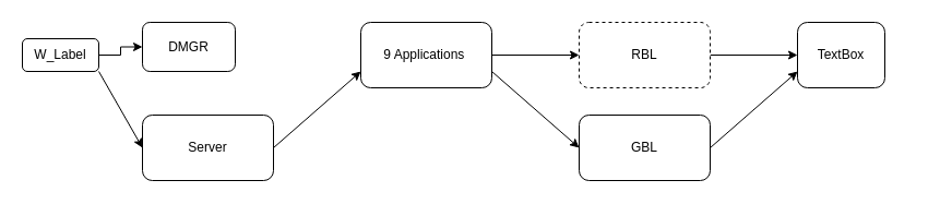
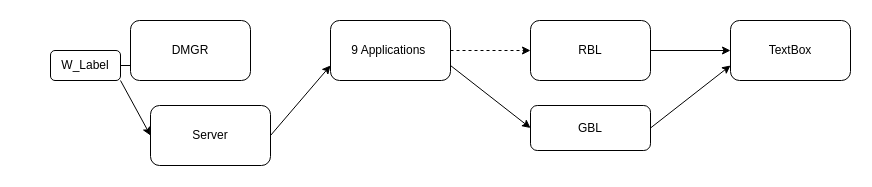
  <mxCell id="0" />
  <mxCell id="1" parent="0" />
  <mxCell id="2" value="" style="edgeStyle=orthogonalEdgeStyle;rounded=0;orthogonalLoop=1;jettySize=auto;html=1;" edge="1" parent="1" source="3" target="4"><mxGeometry relative="1" as="geometry" /></mxCell>
- <mxCell id="3" value="W_Label" style="rounded=1;whiteSpace=wrap;html=1;" vertex="1" parent="1"><mxGeometry x="20" y="35" width="70" height="30" as="geometry" /></mxCell>
- <mxCell id="4" value="DMGR" style="whiteSpace=wrap;html=1;rounded=1;" vertex="1" parent="1"><mxGeometry x="130" y="20" width="85" height="45" as="geometry" /></mxCell>
- <mxCell id="5" value="Server" style="whiteSpace=wrap;html=1;rounded=1;" vertex="1" parent="1"><mxGeometry x="130" y="105" width="120" height="60" as="geometry" /></mxCell>
- <mxCell id="6" value="" style="edgeStyle=orthogonalEdgeStyle;rounded=0;orthogonalLoop=1;jettySize=auto;html=1;" edge="1" parent="1" source="7" target="10"><mxGeometry relative="1" as="geometry" /></mxCell>
+ <mxCell id="3" value="W_Label" style="rounded=1;whiteSpace=wrap;html=1;" vertex="1" parent="1"><mxGeometry x="50" y="50" width="70" height="30" as="geometry" /></mxCell>
+ <mxCell id="4" value="DMGR" style="whiteSpace=wrap;html=1;rounded=1;" vertex="1" parent="1"><mxGeometry x="130" y="20" width="120" height="60" as="geometry" /></mxCell>
+ <mxCell id="5" value="Server" style="whiteSpace=wrap;html=1;rounded=1;" vertex="1" parent="1"><mxGeometry x="150" y="105" width="120" height="60" as="geometry" /></mxCell>
+ <mxCell id="6" value="" style="edgeStyle=orthogonalEdgeStyle;rounded=0;orthogonalLoop=1;jettySize=auto;html=1;dashed=1;" edge="1" parent="1" source="7" target="10"><mxGeometry relative="1" as="geometry" /></mxCell>
  <mxCell id="7" value="9 Applications&amp;nbsp;" style="whiteSpace=wrap;html=1;rounded=1;" vertex="1" parent="1"><mxGeometry x="330" y="20" width="120" height="60" as="geometry" /></mxCell>
  <mxCell id="8" value="" style="endArrow=classic;html=1;rounded=0;exitX=1;exitY=0.5;exitDx=0;exitDy=0;entryX=0;entryY=0.75;entryDx=0;entryDy=0;" edge="1" parent="1" source="5" target="7"><mxGeometry width="50" height="50" relative="1" as="geometry"><mxPoint x="340" y="225" as="sourcePoint" /><mxPoint x="390" y="175" as="targetPoint" /></mxGeometry></mxCell>
  <mxCell id="9" value="" style="edgeStyle=orthogonalEdgeStyle;rounded=0;orthogonalLoop=1;jettySize=auto;html=1;" edge="1" parent="1" source="10" target="14"><mxGeometry relative="1" as="geometry" /></mxCell>
- <mxCell id="10" value="RBL" style="whiteSpace=wrap;html=1;rounded=1;dashed=1;" vertex="1" parent="1"><mxGeometry x="530" y="20" width="120" height="60" as="geometry" /></mxCell>
- <mxCell id="11" value="GBL" style="whiteSpace=wrap;html=1;rounded=1;" vertex="1" parent="1"><mxGeometry x="530" y="105" width="120" height="60" as="geometry" /></mxCell>
+ <mxCell id="10" value="RBL" style="whiteSpace=wrap;html=1;rounded=1;" vertex="1" parent="1"><mxGeometry x="530" y="20" width="120" height="60" as="geometry" /></mxCell>
+ <mxCell id="11" value="GBL" style="whiteSpace=wrap;html=1;rounded=1;" vertex="1" parent="1"><mxGeometry x="530" y="105" width="120" height="45" as="geometry" /></mxCell>
  <mxCell id="12" value="" style="endArrow=classic;html=1;rounded=0;exitX=1;exitY=1;exitDx=0;exitDy=0;entryX=0;entryY=0.5;entryDx=0;entryDy=0;" edge="1" parent="1" source="3" target="5"><mxGeometry width="50" height="50" relative="1" as="geometry"><mxPoint x="340" y="225" as="sourcePoint" /><mxPoint x="390" y="175" as="targetPoint" /></mxGeometry></mxCell>
  <mxCell id="13" value="" style="endArrow=classic;html=1;rounded=0;exitX=1;exitY=0.75;exitDx=0;exitDy=0;entryX=0;entryY=0.5;entryDx=0;entryDy=0;" edge="1" parent="1" source="7" target="11"><mxGeometry width="50" height="50" relative="1" as="geometry"><mxPoint x="350" y="235" as="sourcePoint" /><mxPoint x="400" y="185" as="targetPoint" /></mxGeometry></mxCell>
- <mxCell id="14" value="TextBox" style="whiteSpace=wrap;html=1;rounded=1;" vertex="1" parent="1"><mxGeometry x="730" y="20" width="80" height="60" as="geometry" /></mxCell>
+ <mxCell id="14" value="TextBox" style="whiteSpace=wrap;html=1;rounded=1;" vertex="1" parent="1"><mxGeometry x="730" y="20" width="120" height="60" as="geometry" /></mxCell>
  <mxCell id="15" value="" style="endArrow=classic;html=1;rounded=0;exitX=1;exitY=0.5;exitDx=0;exitDy=0;entryX=0;entryY=0.75;entryDx=0;entryDy=0;" edge="1" parent="1" source="11" target="14"><mxGeometry width="50" height="50" relative="1" as="geometry"><mxPoint x="350" y="235" as="sourcePoint" /><mxPoint x="400" y="185" as="targetPoint" /></mxGeometry></mxCell>
